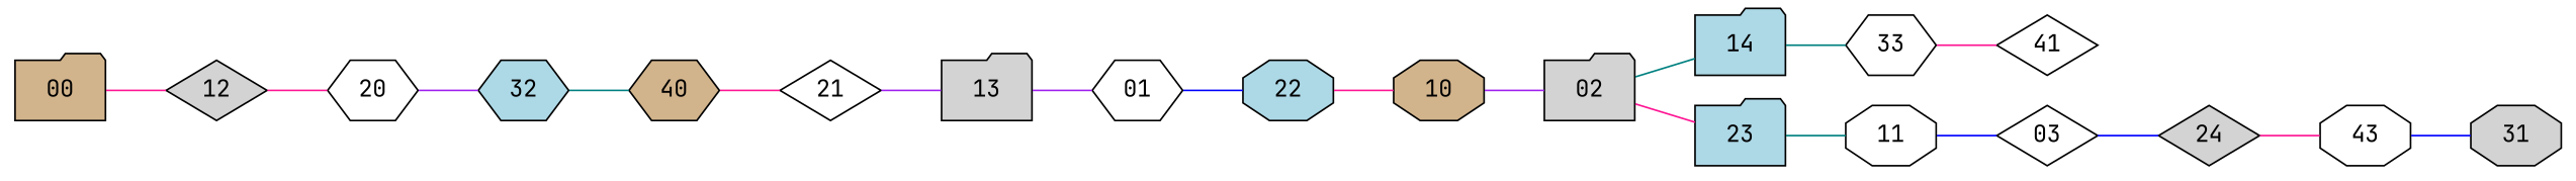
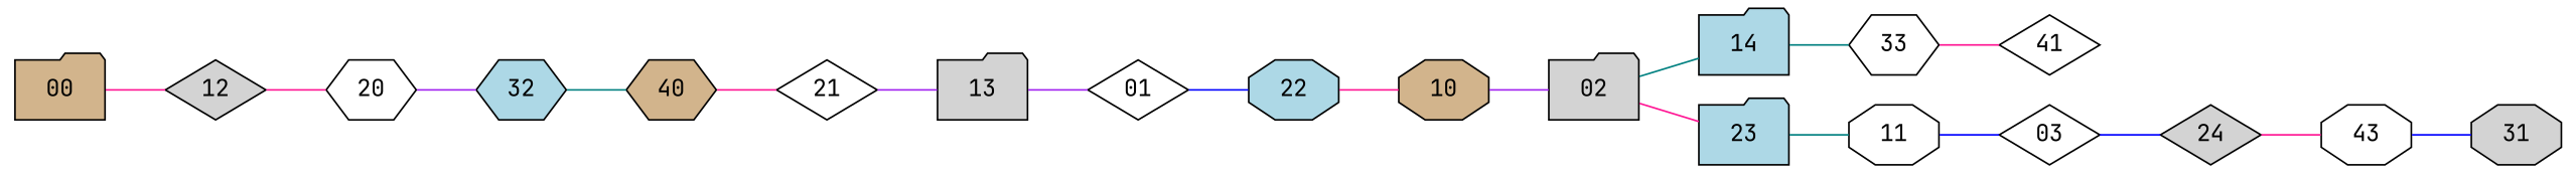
  graph {
    fontname="JetBrains Mono"
    rankdir=LR
    node [fillcolor=white fontname="JetBrains Mono" shape=folder style=filled]
    edge [color=deeppink fontname="JetBrains Mono"]
    00 [fillcolor=tan]
    12 [fillcolor=lightgrey shape=diamond]
    20 [shape=hexagon]
    32 [fillcolor=lightblue shape=hexagon]
    40 [fillcolor=tan shape=hexagon]
    21 [shape=diamond]
    13 [fillcolor=lightgrey]
-   01 [shape=hexagon]
+   01 [shape=diamond]
    22 [fillcolor=lightblue shape=octagon]
    10 [fillcolor=tan shape=octagon]
    02 [fillcolor=lightgrey]
    14 [fillcolor=lightblue]
    23 [fillcolor=lightblue]
    33 [shape=hexagon]
    11 [shape=octagon]
    41 [shape=diamond]
    03 [shape=diamond]
    24 [fillcolor=lightgrey shape=diamond]
    43 [shape=octagon]
    31 [fillcolor=lightgrey shape=octagon]
    00 -- 12
    12 -- 20
    20 -- 32 [color=purple]
    32 -- 40 [color=teal]
    40 -- 21
    21 -- 13 [color=purple]
    13 -- 01 [color=purple]
    01 -- 22 [color=blue]
    22 -- 10
    10 -- 02 [color=purple]
    02 -- 14 [color=teal]
    02 -- 23
    14 -- 33 [color=teal]
    23 -- 11 [color=teal]
    33 -- 41
    11 -- 03 [color=blue]
    03 -- 24 [color=blue]
    24 -- 43
    43 -- 31 [color=blue]
  }
